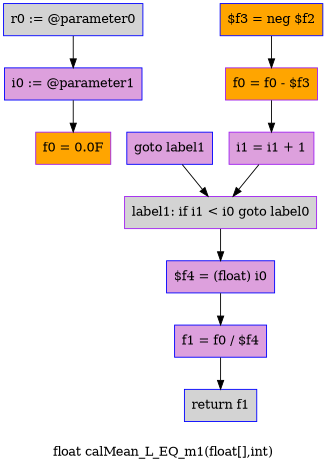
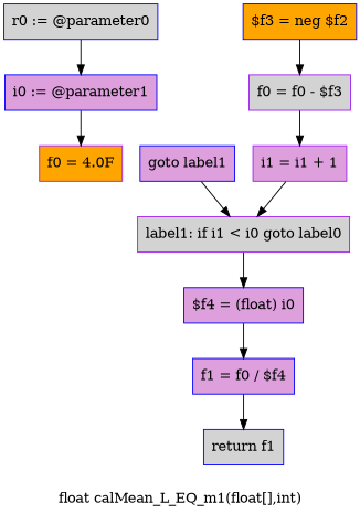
  digraph {
    label="float calMean_L_EQ_m1(float[],int)"
    node [color=blue fillcolor=plum shape=box style=filled]
    n1 [fillcolor=lightgrey label="r0 := @parameter0"]
    n2 [label="i0 := @parameter1"]
-   n3 [color=purple fillcolor=orange label="f0 = 0.0F"]
+   n3 [color=purple fillcolor=orange label="f0 = 4.0F"]
    n4 [label="goto label1"]
    n5 [color=purple fillcolor=lightgrey label="label1: if i1 < i0 goto label0"]
    n6 [label="$f4 = (float) i0"]
    n7 [label="f1 = f0 / $f4"]
    n8 [fillcolor=orange label="$f3 = neg $f2"]
-   n9 [color=purple fillcolor=orange label="f0 = f0 - $f3"]
+   n9 [color=purple fillcolor=lightgrey label="f0 = f0 - $f3"]
    n10 [color=purple label="i1 = i1 + 1"]
    n11 [fillcolor=lightgrey label="return f1"]
    n1 -> n2
    n2 -> n3
    n4 -> n5
    n5 -> n6
    n6 -> n7
    n7 -> n11
    n8 -> n9
    n9 -> n10
    n10 -> n5
  }
